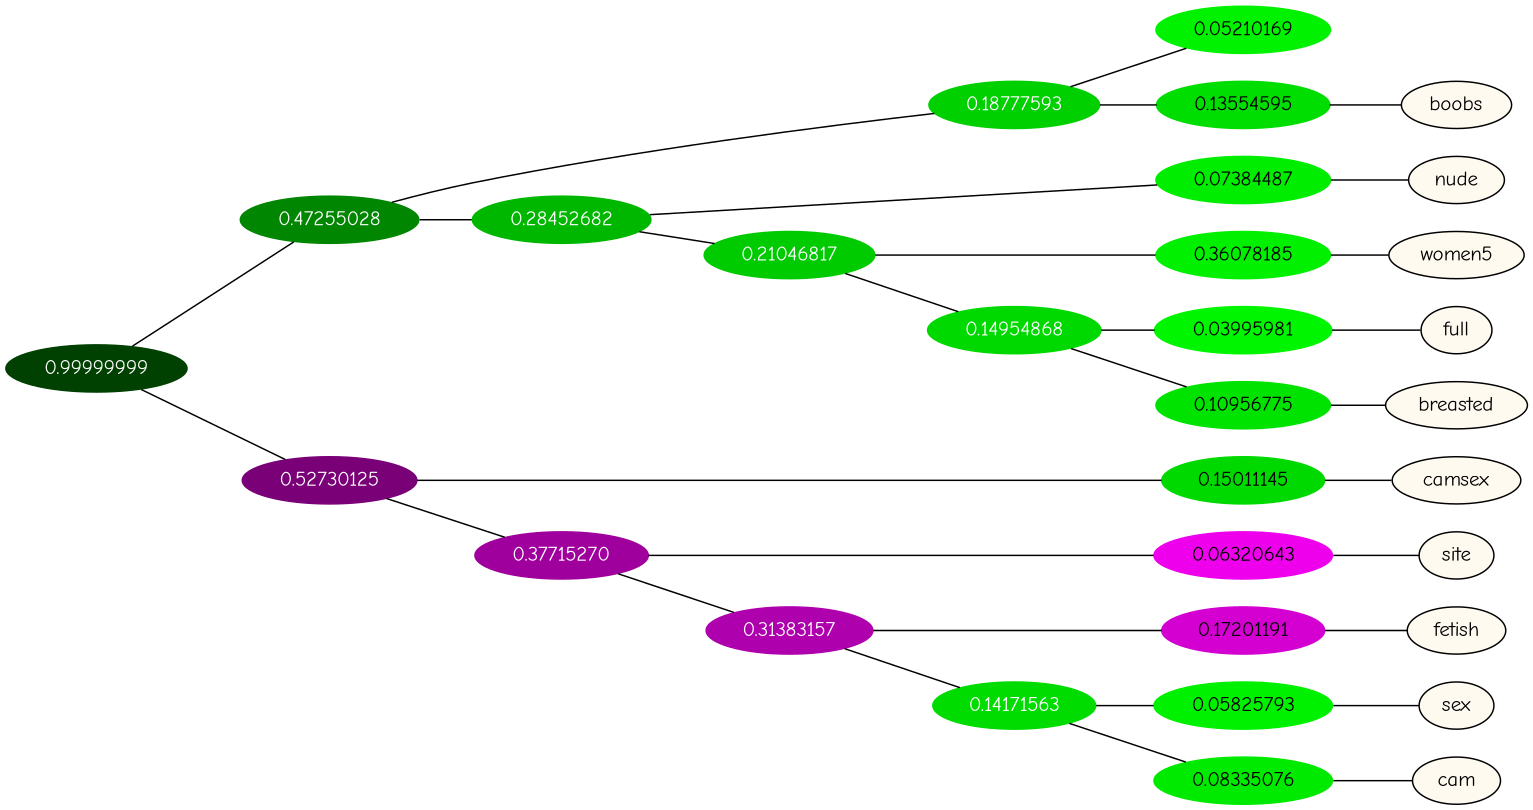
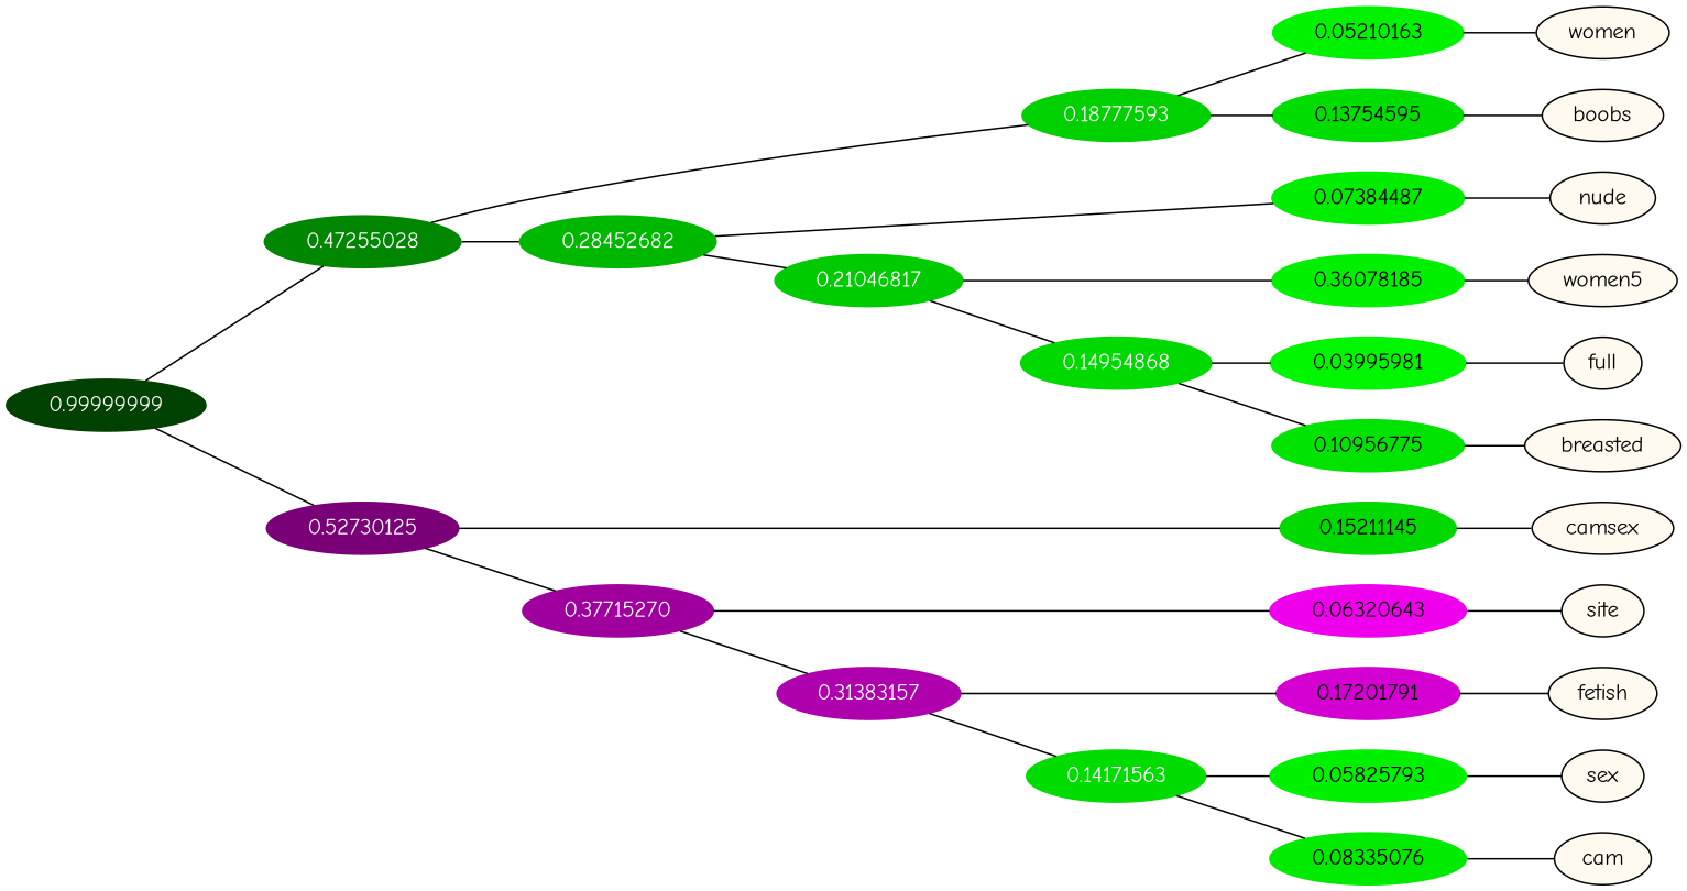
  graph {
    fontname="Comic Neue"
    rankdir=LR
    node [color=black fontname="Comic Neue" format=png nodesep=0.001 ordering=out overlap_scaling=0.01 ranksep=0.001 style=filled]
    edge [fontname="Comic Neue"]
+   n1 [fillcolor=floralwhite height=0.15 label=women style="filled,solid" width=0.15]
    n2 [fillcolor=floralwhite height=0.15 label=boobs style="filled,solid" width=0.15]
    n3 [fillcolor=floralwhite height=0.15 label=nude style="filled,solid" width=0.15]
    n4 [fillcolor=floralwhite height=0.15 label=full style="filled,solid" width=0.15]
    n5 [fillcolor=floralwhite height=0.15 label=breasted style="filled,solid" width=0.15]
    n6 [fillcolor=floralwhite height=0.15 label=women5 style="filled,solid" width=0.15]
    n7 [fillcolor=floralwhite height=0.15 label=camsex style="filled,solid" width=0.15]
    n8 [fillcolor=floralwhite height=0.15 label=site style="filled,solid" width=0.15]
    n9 [fillcolor=floralwhite height=0.15 label=sex style="filled,solid" width=0.15]
    n10 [fillcolor=floralwhite height=0.15 label=cam style="filled,solid" width=0.15]
    n11 [fillcolor=floralwhite height=0.15 label=fetish style="filled,solid" width=0.15]
-   n12 [color="0.334 1.000 0.948" fontcolor=black height=0.15 label=0.05210169 width=0.15]
-   n13 [color="0.334 1.000 0.864" fontcolor=black height=0.15 label=0.13554595 width=0.15]
+   n12 [color="0.334 1.000 0.948" fontcolor=black height=0.15 label=0.05210163 width=0.15]
+   n13 [color="0.334 1.000 0.864" fontcolor=black height=0.15 label=0.13754595 width=0.15]
    n14 [color="0.334 1.000 0.926" fontcolor=black height=0.15 label=0.07384487 width=0.15]
    n15 [color="0.334 1.000 0.960" fontcolor=black height=0.15 label=0.03995981 width=0.15]
    n16 [color="0.334 1.000 0.890" fontcolor=black height=0.15 label=0.10956775 width=0.15]
    n17 [color="0.334 1.000 0.939" fontcolor=black height=0.15 label=0.36078185 width=0.15]
-   n18 [color="0.334 1.000 0.850" fontcolor=black height=0.15 label=0.15011145 width=0.15]
+   n18 [color="0.334 1.000 0.850" fontcolor=black height=0.15 label=0.15211145 width=0.15]
    n19 [color="0.835 1.000 0.937" fontcolor=black height=0.15 label=0.06320643 width=0.15]
    n20 [color="0.334 1.000 0.942" fontcolor=black height=0.15 label=0.05825793 width=0.15]
    n21 [color="0.334 1.000 0.917" fontcolor=black height=0.15 label=0.08335076 width=0.15]
-   n22 [color="0.835 1.000 0.828" fontcolor=black height=0.15 label=0.17201191 width=0.15]
+   n22 [color="0.835 1.000 0.828" fontcolor=black height=0.15 label=0.17201791 width=0.15]
    n23 [color="0.334 1.000 0.250" fontcolor=grey99 height=0.15 label=0.99999999 width=0.15]
    n24 [color="0.334 1.000 0.527" fontcolor=grey99 height=0.15 label=0.47255028 width=0.15]
    n25 [color="0.835 1.000 0.473" fontcolor=grey99 height=0.15 label=0.52730125 width=0.15]
    n26 [color="0.334 1.000 0.812" fontcolor=grey99 height=0.15 label=0.18777593 width=0.15]
    n27 [color="0.334 1.000 0.715" fontcolor=grey99 height=0.15 label=0.28452682 width=0.15]
    n28 [color="0.835 1.000 0.623" fontcolor=grey99 height=0.15 label=0.37715270 width=0.15]
    n29 [color="0.334 1.000 0.790" fontcolor=grey99 height=0.15 label=0.21046817 width=0.15]
    n30 [color="0.835 1.000 0.686" fontcolor=grey99 height=0.15 label=0.31383157 width=0.15]
    n31 [color="0.334 1.000 0.850" fontcolor=grey99 height=0.15 label=0.14954868 width=0.15]
    n32 [color="0.334 1.000 0.858" fontcolor=grey99 height=0.15 label=0.14171563 width=0.15]
    subgraph sub_1 {
      rank=same
+     n1
      n2
      n3
      n4
      n5
      n6
      n7
      n8
      n9
      n10
      n11
    }
    subgraph sub_2 {
      rank=same
      n12
      n13
      n14
      n15
      n16
      n17
      n18
      n19
      n20
      n21
      n22
    }
+   n12 -- n1
    n13 -- n2
    n14 -- n3
    n15 -- n4
    n16 -- n5
    n17 -- n6
    n18 -- n7
    n19 -- n8
    n20 -- n9
    n21 -- n10
    n22 -- n11
    n23 -- n24
    n23 -- n25
    n24 -- n26
    n24 -- n27
    n25 -- n18
    n25 -- n28
    n26 -- n12
    n26 -- n13
    n27 -- n14
    n27 -- n29
    n28 -- n19
    n28 -- n30
    n29 -- n17
    n29 -- n31
    n30 -- n22
    n30 -- n32
    n31 -- n15
    n31 -- n16
    n32 -- n20
    n32 -- n21
  }
